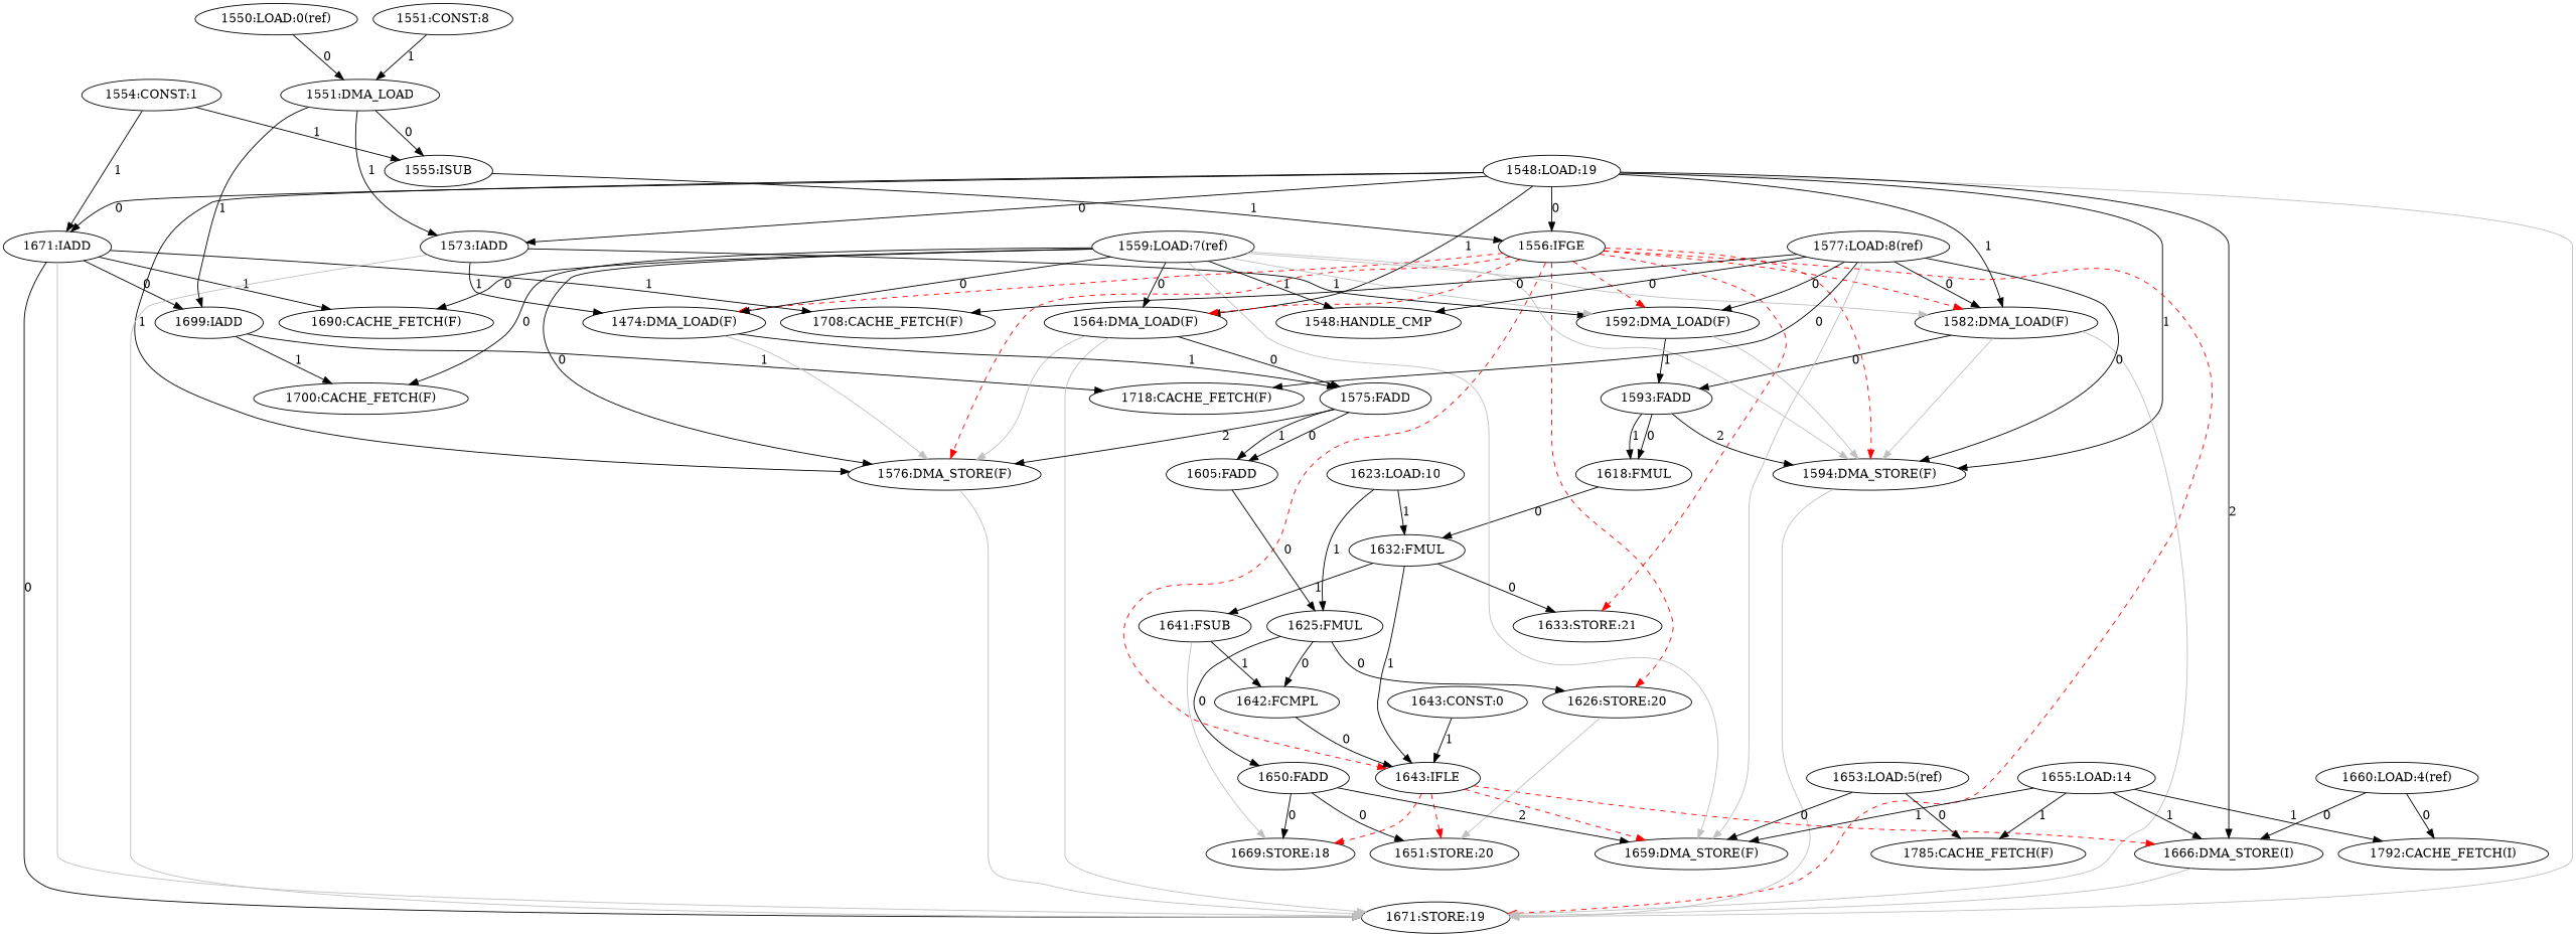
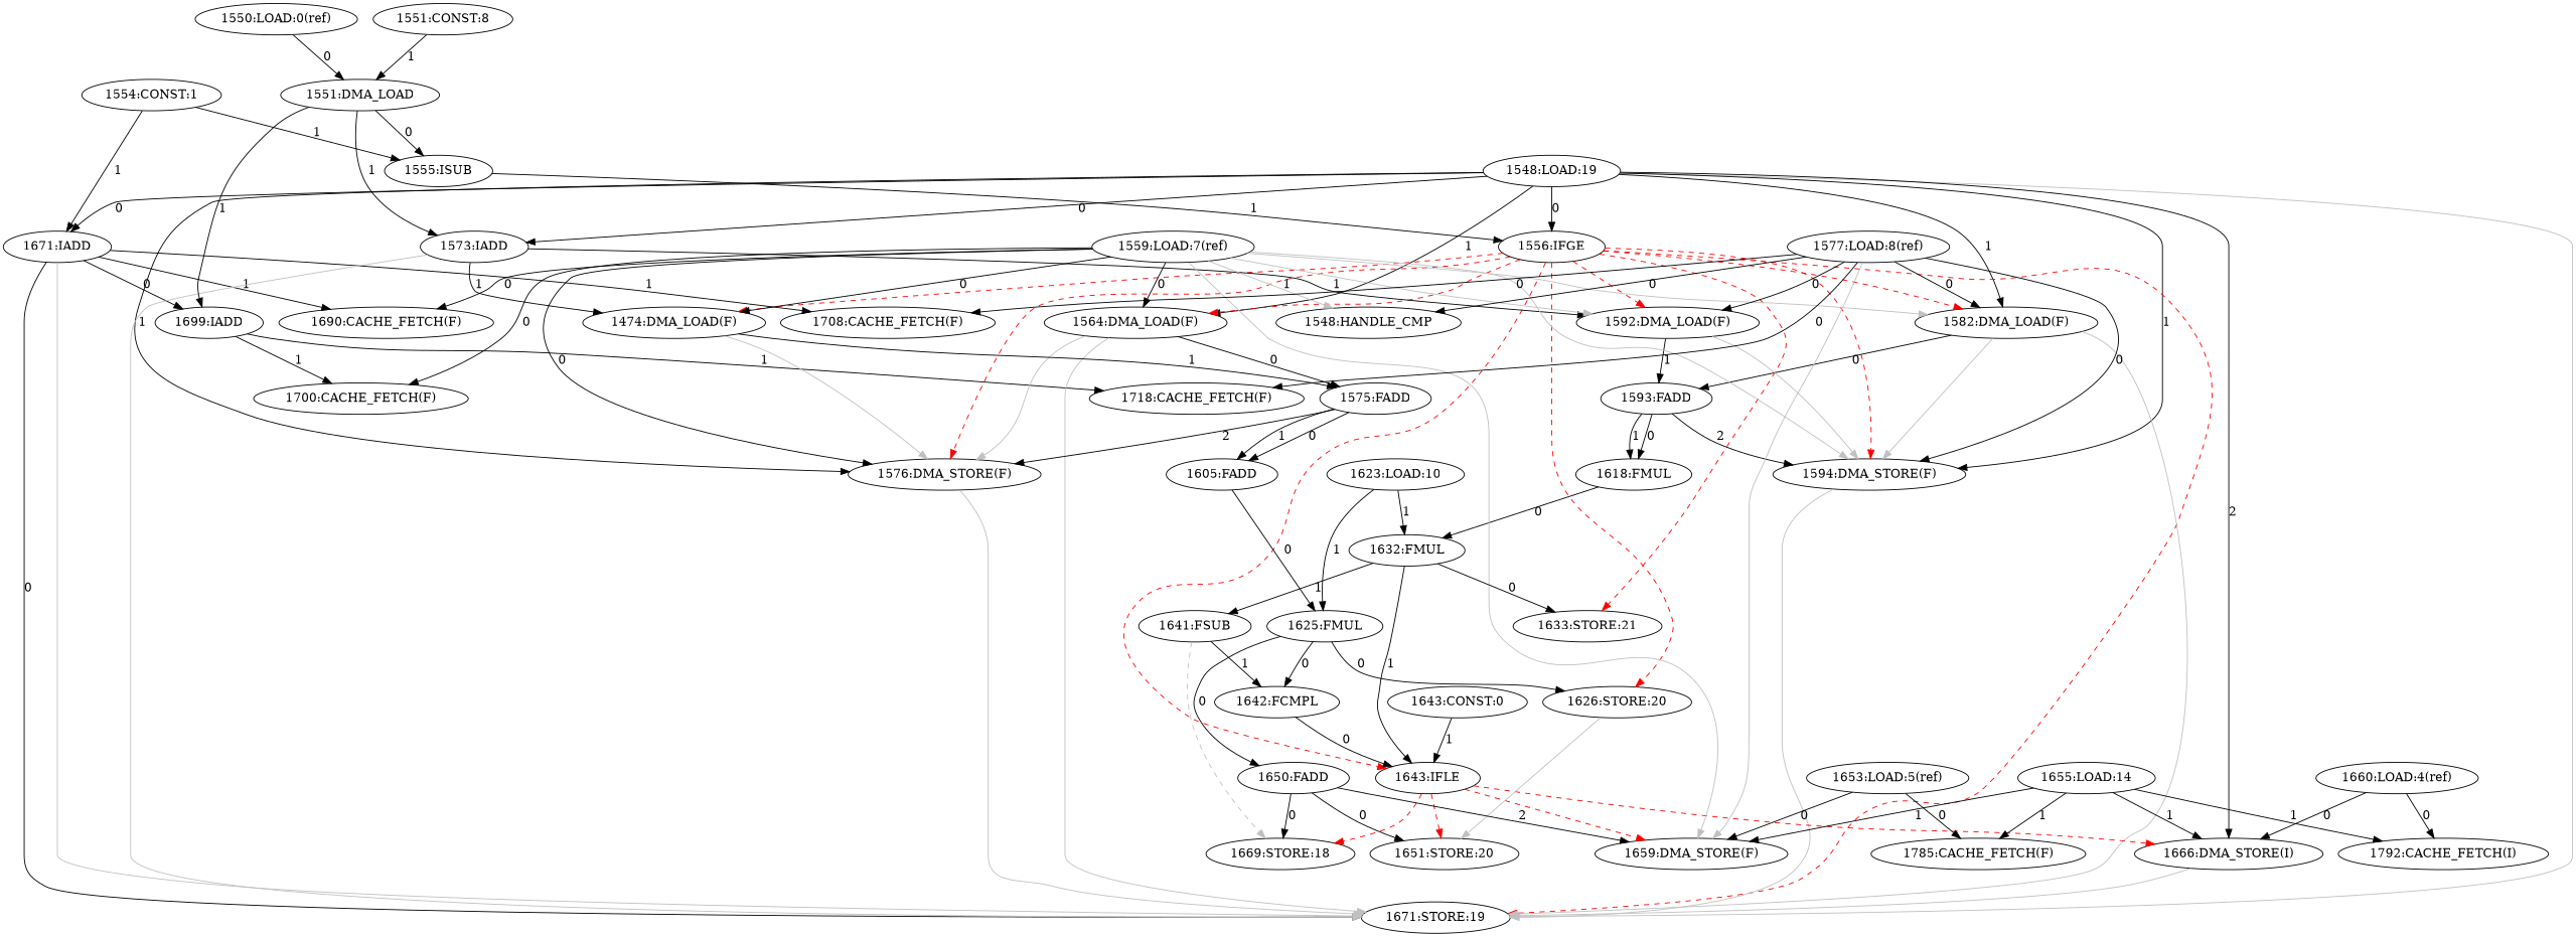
  digraph {
    "1671:IADD"
    "1671:STORE:19"
    "1699:IADD"
    "1708:CACHE_FETCH(F)"
    "1690:CACHE_FETCH(F)"
    "1700:CACHE_FETCH(F)"
    "1718:CACHE_FETCH(F)"
    "1548:LOAD:19"
    "1556:IFGE"
    "1564:DMA_LOAD(F)"
    "1573:IADD"
    "1576:DMA_STORE(F)"
    "1582:DMA_LOAD(F)"
    "1594:DMA_STORE(F)"
    "1666:DMA_STORE(I)"
    n16 [label="1474:DMA_LOAD(F)"]
    "1592:DMA_LOAD(F)"
    "1643:IFLE"
    "1626:STORE:20"
    "1633:STORE:21"
    "1575:FADD"
    "1593:FADD"
    "1659:DMA_STORE(F)"
    "1651:STORE:20"
    "1669:STORE:18"
    n26 [label="1605:FADD"]
    "1618:FMUL"
    "1555:ISUB"
    "1559:LOAD:7(ref)"
    "1548:HANDLE_CMP"
    "1551:DMA_LOAD"
    "1625:FMUL"
    "1577:LOAD:8(ref)"
    "1632:FMUL"
    "1660:LOAD:4(ref)"
    "1792:CACHE_FETCH(I)"
    "1655:LOAD:14"
    "1785:CACHE_FETCH(F)"
    "1554:CONST:1"
    "1550:LOAD:0(ref)"
    "1551:CONST:8"
    "1642:FCMPL"
    "1650:FADD"
    "1641:FSUB"
    "1643:CONST:0"
    "1653:LOAD:5(ref)"
    "1623:LOAD:10"
    "1671:IADD" -> "1671:STORE:19" [label=0]
    "1671:IADD" -> "1671:STORE:19" [color=gray]
    "1671:IADD" -> "1699:IADD" [label=0]
    "1671:IADD" -> "1708:CACHE_FETCH(F)" [label=1]
    "1671:IADD" -> "1690:CACHE_FETCH(F)" [label=1]
    "1699:IADD" -> "1700:CACHE_FETCH(F)" [label=1]
    "1699:IADD" -> "1718:CACHE_FETCH(F)" [label=1]
    "1548:LOAD:19" -> "1671:IADD" [label=0]
    "1548:LOAD:19" -> "1671:STORE:19" [color=gray]
    "1548:LOAD:19" -> "1556:IFGE" [label=0]
    "1548:LOAD:19" -> "1564:DMA_LOAD(F)" [label=1]
    "1548:LOAD:19" -> "1573:IADD" [label=0]
    "1548:LOAD:19" -> "1576:DMA_STORE(F)" [label=1]
    "1548:LOAD:19" -> "1582:DMA_LOAD(F)" [label=1]
    "1548:LOAD:19" -> "1594:DMA_STORE(F)" [label=1]
    "1548:LOAD:19" -> "1666:DMA_STORE(I)" [label=2]
    "1556:IFGE" -> "1671:STORE:19" [color=red style=dashed]
    "1556:IFGE" -> "1564:DMA_LOAD(F)" [color=red style=dashed]
    "1556:IFGE" -> "1576:DMA_STORE(F)" [color=red style=dashed]
    "1556:IFGE" -> "1582:DMA_LOAD(F)" [color=red style=dashed]
    "1556:IFGE" -> "1594:DMA_STORE(F)" [color=red style=dashed]
    "1556:IFGE" -> n16 [color=red style=dashed]
    "1556:IFGE" -> "1592:DMA_LOAD(F)" [color=red style=dashed]
    "1556:IFGE" -> "1643:IFLE" [color=red style=dashed]
    "1556:IFGE" -> "1626:STORE:20" [color=red style=dashed]
    "1556:IFGE" -> "1633:STORE:21" [color=red style=dashed]
    "1564:DMA_LOAD(F)" -> "1671:STORE:19" [color=gray]
    "1564:DMA_LOAD(F)" -> "1576:DMA_STORE(F)" [color=gray]
    "1564:DMA_LOAD(F)" -> "1575:FADD" [label=0]
    "1573:IADD" -> "1671:STORE:19" [color=gray]
    "1573:IADD" -> n16 [label=1]
    "1573:IADD" -> "1592:DMA_LOAD(F)" [label=1]
    "1576:DMA_STORE(F)" -> "1671:STORE:19" [color=gray]
    "1582:DMA_LOAD(F)" -> "1671:STORE:19" [color=gray]
    "1582:DMA_LOAD(F)" -> "1594:DMA_STORE(F)" [color=gray]
    "1582:DMA_LOAD(F)" -> "1593:FADD" [label=0]
    "1594:DMA_STORE(F)" -> "1671:STORE:19" [color=gray]
    "1666:DMA_STORE(I)" -> "1671:STORE:19" [color=gray]
    n16 -> "1576:DMA_STORE(F)" [color=gray]
    n16 -> "1575:FADD" [label=1]
    "1592:DMA_LOAD(F)" -> "1594:DMA_STORE(F)" [color=gray]
    "1592:DMA_LOAD(F)" -> "1593:FADD" [label=1]
    "1643:IFLE" -> "1666:DMA_STORE(I)" [color=red style=dashed]
    "1643:IFLE" -> "1659:DMA_STORE(F)" [color=red style=dashed]
    "1643:IFLE" -> "1651:STORE:20" [color=red style=dashed]
    "1643:IFLE" -> "1669:STORE:18" [color=red style=dashed]
    "1626:STORE:20" -> "1651:STORE:20" [color=gray]
    "1575:FADD" -> "1576:DMA_STORE(F)" [label=2]
    "1575:FADD" -> n26 [label=0]
    "1575:FADD" -> n26 [label=1]
    "1593:FADD" -> "1594:DMA_STORE(F)" [label=2]
    "1593:FADD" -> "1618:FMUL" [label=0]
    "1593:FADD" -> "1618:FMUL" [label=1]
    n26 -> "1625:FMUL" [label=0]
    "1618:FMUL" -> "1632:FMUL" [label=0]
    "1555:ISUB" -> "1556:IFGE" [label=1]
    "1559:LOAD:7(ref)" -> "1690:CACHE_FETCH(F)" [label=0]
    "1559:LOAD:7(ref)" -> "1700:CACHE_FETCH(F)" [label=0]
    "1559:LOAD:7(ref)" -> "1564:DMA_LOAD(F)" [label=0]
    "1559:LOAD:7(ref)" -> "1576:DMA_STORE(F)" [label=0]
    "1559:LOAD:7(ref)" -> "1582:DMA_LOAD(F)" [color=gray]
    "1559:LOAD:7(ref)" -> "1594:DMA_STORE(F)" [color=gray]
    "1559:LOAD:7(ref)" -> n16 [label=0]
    "1559:LOAD:7(ref)" -> "1592:DMA_LOAD(F)" [color=gray]
    "1559:LOAD:7(ref)" -> "1659:DMA_STORE(F)" [color=gray]
-   "1559:LOAD:7(ref)" -> "1548:HANDLE_CMP" [label=1]
+   "1559:LOAD:7(ref)" -> "1548:HANDLE_CMP" [label=1 color=gray]
    "1551:DMA_LOAD" -> "1699:IADD" [label=1]
    "1551:DMA_LOAD" -> "1573:IADD" [label=1]
    "1551:DMA_LOAD" -> "1555:ISUB" [label=0]
    "1625:FMUL" -> "1626:STORE:20" [label=0]
    "1625:FMUL" -> "1642:FCMPL" [label=0]
    "1625:FMUL" -> "1650:FADD" [label=0]
    "1577:LOAD:8(ref)" -> "1708:CACHE_FETCH(F)" [label=0]
    "1577:LOAD:8(ref)" -> "1718:CACHE_FETCH(F)" [label=0]
    "1577:LOAD:8(ref)" -> "1582:DMA_LOAD(F)" [label=0]
    "1577:LOAD:8(ref)" -> "1594:DMA_STORE(F)" [label=0]
    "1577:LOAD:8(ref)" -> "1592:DMA_LOAD(F)" [label=0]
    "1577:LOAD:8(ref)" -> "1659:DMA_STORE(F)" [color=gray]
    "1577:LOAD:8(ref)" -> "1548:HANDLE_CMP" [label=0]
    "1632:FMUL" -> "1643:IFLE" [label=1]
    "1632:FMUL" -> "1633:STORE:21" [label=0]
    "1632:FMUL" -> "1641:FSUB" [label=1]
    "1660:LOAD:4(ref)" -> "1666:DMA_STORE(I)" [label=0]
    "1660:LOAD:4(ref)" -> "1792:CACHE_FETCH(I)" [label=0]
    "1655:LOAD:14" -> "1666:DMA_STORE(I)" [label=1]
    "1655:LOAD:14" -> "1659:DMA_STORE(F)" [label=1]
    "1655:LOAD:14" -> "1792:CACHE_FETCH(I)" [label=1]
    "1655:LOAD:14" -> "1785:CACHE_FETCH(F)" [label=1]
    "1554:CONST:1" -> "1671:IADD" [label=1]
    "1554:CONST:1" -> "1555:ISUB" [label=1]
    "1550:LOAD:0(ref)" -> "1551:DMA_LOAD" [label=0]
    "1551:CONST:8" -> "1551:DMA_LOAD" [label=1]
    "1642:FCMPL" -> "1643:IFLE" [label=0]
    "1650:FADD" -> "1659:DMA_STORE(F)" [label=2]
    "1650:FADD" -> "1651:STORE:20" [label=0]
    "1650:FADD" -> "1669:STORE:18" [label=0]
-   "1641:FSUB" -> "1669:STORE:18" [color=gray]
+   "1641:FSUB" -> "1669:STORE:18" [color=gray style=dashed]
    "1641:FSUB" -> "1642:FCMPL" [label=1]
    "1643:CONST:0" -> "1643:IFLE" [label=1]
    "1653:LOAD:5(ref)" -> "1659:DMA_STORE(F)" [label=0]
    "1653:LOAD:5(ref)" -> "1785:CACHE_FETCH(F)" [label=0]
    "1623:LOAD:10" -> "1625:FMUL" [label=1]
    "1623:LOAD:10" -> "1632:FMUL" [label=1]
  }
